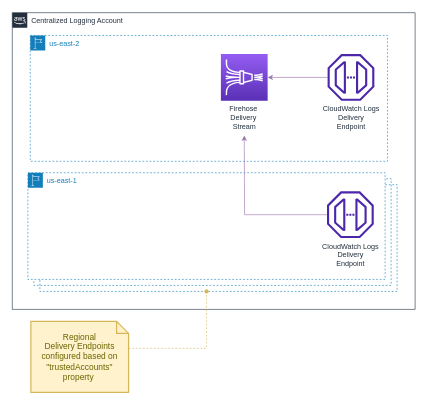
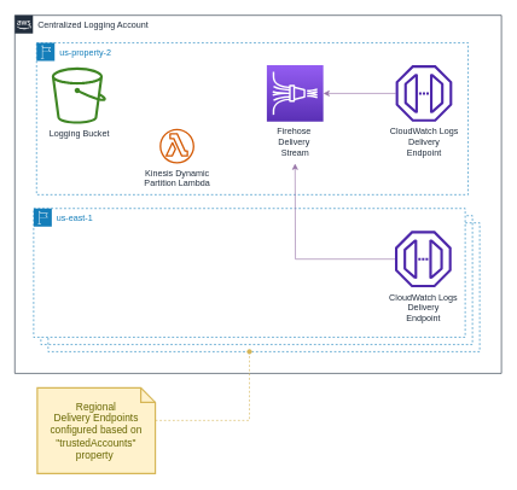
  <mxCell id="0" />
  <mxCell id="1" parent="0" />
  <mxCell id="2" value="us-east-1" style="points=[[0,0],[0.25,0],[0.5,0],[0.75,0],[1,0],[1,0.25],[1,0.5],[1,0.75],[1,1],[0.75,1],[0.5,1],[0.25,1],[0,1],[0,0.75],[0,0.5],[0,0.25]];outlineConnect=0;gradientColor=none;html=1;whiteSpace=wrap;fontSize=12;fontStyle=0;container=1;pointerEvents=0;collapsible=0;recursiveResize=0;shape=mxgraph.aws4.group;grIcon=mxgraph.aws4.group_region;strokeColor=#147EBA;fillColor=none;verticalAlign=top;align=left;spacingLeft=30;fontColor=#147EBA;dashed=1;" vertex="1" parent="1"><mxGeometry x="66" y="307" width="596" height="178" as="geometry" /></mxCell>
  <mxCell id="3" value="us-east-1" style="points=[[0,0],[0.25,0],[0.5,0],[0.75,0],[1,0],[1,0.25],[1,0.5],[1,0.75],[1,1],[0.75,1],[0.5,1],[0.25,1],[0,1],[0,0.75],[0,0.5],[0,0.25]];outlineConnect=0;gradientColor=none;html=1;whiteSpace=wrap;fontSize=12;fontStyle=0;container=1;pointerEvents=0;collapsible=0;recursiveResize=0;shape=mxgraph.aws4.group;grIcon=mxgraph.aws4.group_region;strokeColor=#147EBA;fillColor=none;verticalAlign=top;align=left;spacingLeft=30;fontColor=#147EBA;dashed=1;" vertex="1" parent="1"><mxGeometry x="56" y="297" width="596" height="178" as="geometry" /></mxCell>
  <mxCell id="4" value="Centralized Logging Account" style="points=[[0,0],[0.25,0],[0.5,0],[0.75,0],[1,0],[1,0.25],[1,0.5],[1,0.75],[1,1],[0.75,1],[0.5,1],[0.25,1],[0,1],[0,0.75],[0,0.5],[0,0.25]];outlineConnect=0;gradientColor=none;html=1;whiteSpace=wrap;fontSize=12;fontStyle=0;container=1;pointerEvents=0;collapsible=0;recursiveResize=0;shape=mxgraph.aws4.group;grIcon=mxgraph.aws4.group_aws_cloud_alt;strokeColor=#232F3E;fillColor=none;verticalAlign=top;align=left;spacingLeft=30;fontColor=#232F3E;dashed=0;" vertex="1" parent="1"><mxGeometry x="20" y="20" width="672" height="495" as="geometry" /></mxCell>
- <mxCell id="5" value="us-east-2" style="points=[[0,0],[0.25,0],[0.5,0],[0.75,0],[1,0],[1,0.25],[1,0.5],[1,0.75],[1,1],[0.75,1],[0.5,1],[0.25,1],[0,1],[0,0.75],[0,0.5],[0,0.25]];outlineConnect=0;gradientColor=none;html=1;whiteSpace=wrap;fontSize=12;fontStyle=0;container=1;pointerEvents=0;collapsible=0;recursiveResize=0;shape=mxgraph.aws4.group;grIcon=mxgraph.aws4.group_region;strokeColor=#147EBA;fillColor=none;verticalAlign=top;align=left;spacingLeft=30;fontColor=#147EBA;dashed=1;" vertex="1" parent="4"><mxGeometry x="30" y="38" width="596" height="210" as="geometry" /></mxCell>
+ <mxCell id="5" value="us-property-2" style="points=[[0,0],[0.25,0],[0.5,0],[0.75,0],[1,0],[1,0.25],[1,0.5],[1,0.75],[1,1],[0.75,1],[0.5,1],[0.25,1],[0,1],[0,0.75],[0,0.5],[0,0.25]];outlineConnect=0;gradientColor=none;html=1;whiteSpace=wrap;fontSize=12;fontStyle=0;container=1;pointerEvents=0;collapsible=0;recursiveResize=0;shape=mxgraph.aws4.group;grIcon=mxgraph.aws4.group_region;strokeColor=#147EBA;fillColor=none;verticalAlign=top;align=left;spacingLeft=30;fontColor=#147EBA;dashed=1;" vertex="1" parent="4"><mxGeometry x="30" y="38" width="596" height="210" as="geometry" /></mxCell>
  <mxCell id="6" value="Firehose&amp;nbsp;&lt;br&gt;Delivery&amp;nbsp;&lt;br&gt;Stream" style="sketch=0;points=[[0,0,0],[0.25,0,0],[0.5,0,0],[0.75,0,0],[1,0,0],[0,1,0],[0.25,1,0],[0.5,1,0],[0.75,1,0],[1,1,0],[0,0.25,0],[0,0.5,0],[0,0.75,0],[1,0.25,0],[1,0.5,0],[1,0.75,0]];outlineConnect=0;fontColor=#232F3E;gradientColor=#945DF2;gradientDirection=north;fillColor=#5A30B5;strokeColor=#ffffff;dashed=0;verticalLabelPosition=bottom;verticalAlign=top;align=center;html=1;fontSize=12;fontStyle=0;aspect=fixed;shape=mxgraph.aws4.resourceIcon;resIcon=mxgraph.aws4.kinesis_data_firehose;" vertex="1" parent="5"><mxGeometry x="318" y="31" width="78" height="78" as="geometry" /></mxCell>
+ <mxCell id="7" value="Logging Bucket" style="sketch=0;outlineConnect=0;fontColor=#232F3E;gradientColor=none;fillColor=#3F8624;strokeColor=none;dashed=0;verticalLabelPosition=bottom;verticalAlign=top;align=center;html=1;fontSize=12;fontStyle=0;aspect=fixed;pointerEvents=1;shape=mxgraph.aws4.bucket;" vertex="1" parent="5"><mxGeometry x="21" y="34" width="75" height="78" as="geometry" /></mxCell>
+ <mxCell id="8" value="Kinesis Dynamic&lt;br&gt;Partition Lambda" style="sketch=0;outlineConnect=0;fontColor=#232F3E;gradientColor=none;fillColor=#D45B07;strokeColor=none;dashed=0;verticalLabelPosition=bottom;verticalAlign=top;align=center;html=1;fontSize=12;fontStyle=0;aspect=fixed;pointerEvents=1;shape=mxgraph.aws4.lambda_function;" vertex="1" parent="5"><mxGeometry x="170" y="119" width="48" height="48" as="geometry" /></mxCell>
  <mxCell id="9" style="edgeStyle=orthogonalEdgeStyle;rounded=0;orthogonalLoop=1;jettySize=auto;html=1;fillColor=#e1d5e7;strokeColor=#9673a6;" edge="1" parent="5" source="10" target="6"><mxGeometry relative="1" as="geometry" /></mxCell>
  <mxCell id="10" value="CloudWatch Logs&lt;br&gt;Delivery&lt;br&gt;Endpoint" style="sketch=0;outlineConnect=0;fontColor=#232F3E;gradientColor=none;fillColor=#4D27AA;strokeColor=none;dashed=0;verticalLabelPosition=bottom;verticalAlign=top;align=center;html=1;fontSize=12;fontStyle=0;aspect=fixed;pointerEvents=1;shape=mxgraph.aws4.endpoint;" vertex="1" parent="5"><mxGeometry x="496" y="31" width="78" height="78" as="geometry" /></mxCell>
  <mxCell id="11" value="us-east-1" style="points=[[0,0],[0.25,0],[0.5,0],[0.75,0],[1,0],[1,0.25],[1,0.5],[1,0.75],[1,1],[0.75,1],[0.5,1],[0.25,1],[0,1],[0,0.75],[0,0.5],[0,0.25]];outlineConnect=0;gradientColor=none;html=1;whiteSpace=wrap;fontSize=12;fontStyle=0;container=1;pointerEvents=0;collapsible=0;recursiveResize=0;shape=mxgraph.aws4.group;grIcon=mxgraph.aws4.group_region;strokeColor=#147EBA;fillColor=default;verticalAlign=top;align=left;spacingLeft=30;fontColor=#147EBA;dashed=1;" vertex="1" parent="4"><mxGeometry x="26" y="267" width="596" height="178" as="geometry" /></mxCell>
  <mxCell id="12" value="CloudWatch Logs&lt;br&gt;Delivery&lt;br&gt;Endpoint" style="sketch=0;outlineConnect=0;fontColor=#232F3E;gradientColor=none;fillColor=#4D27AA;strokeColor=none;dashed=0;verticalLabelPosition=bottom;verticalAlign=top;align=center;html=1;fontSize=12;fontStyle=0;aspect=fixed;pointerEvents=1;shape=mxgraph.aws4.endpoint;" vertex="1" parent="11"><mxGeometry x="499" y="31" width="78" height="78" as="geometry" /></mxCell>
  <mxCell id="13" style="edgeStyle=orthogonalEdgeStyle;rounded=0;orthogonalLoop=1;jettySize=auto;html=1;fillColor=#e1d5e7;strokeColor=#9673a6;" edge="1" parent="4" source="12"><mxGeometry relative="1" as="geometry"><mxPoint x="387" y="205" as="targetPoint" /></mxGeometry></mxCell>
  <mxCell id="14" style="edgeStyle=orthogonalEdgeStyle;rounded=0;orthogonalLoop=1;jettySize=auto;html=1;endArrow=oval;endFill=1;dashed=1;fillColor=#fff2cc;strokeColor=#d6b656;" edge="1" parent="1" source="15"><mxGeometry relative="1" as="geometry"><mxPoint x="344" y="485" as="targetPoint" /><Array as="points"><mxPoint x="344" y="580" /></Array></mxGeometry></mxCell>
  <mxCell id="15" value="Regional&lt;br&gt;Delivery Endpoints configured based on &quot;trustedAccounts&quot; property&amp;nbsp;" style="shape=note;strokeWidth=2;fontSize=14;size=20;whiteSpace=wrap;html=1;fillColor=#fff2cc;strokeColor=#d6b656;fontColor=#666600;" vertex="1" parent="1"><mxGeometry x="51" y="535" width="163" height="118.55" as="geometry" /></mxCell>
